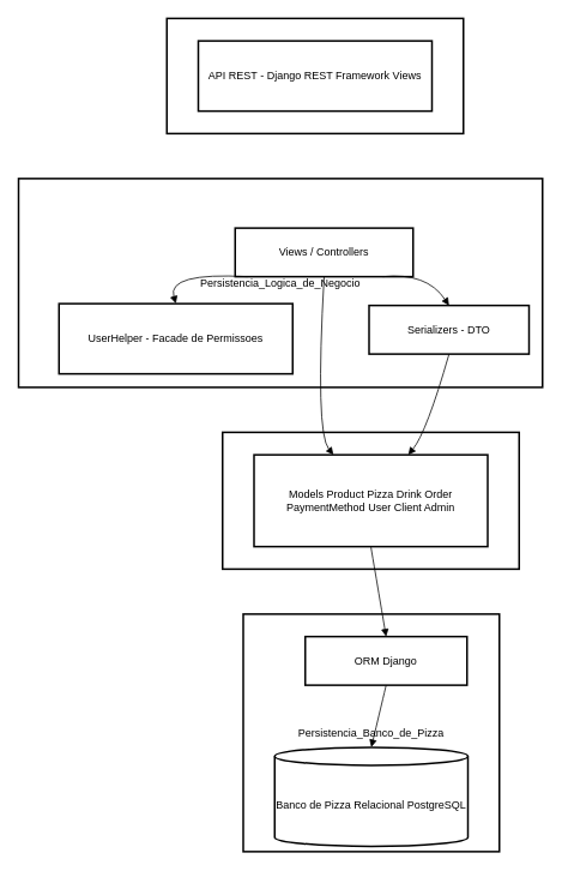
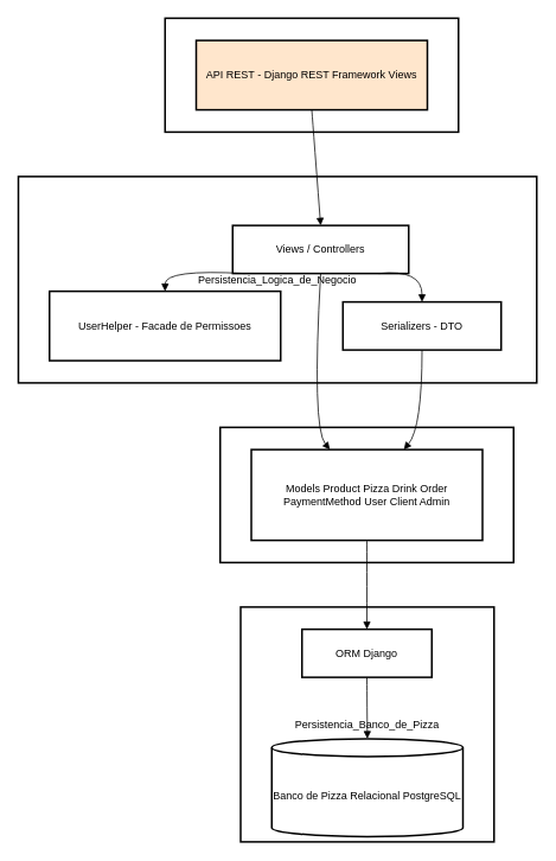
  <mxCell id="0" />
  <mxCell id="1" parent="0" />
  <mxCell id="2" value="Persistencia_Banco_de_Pizza" style="whiteSpace=wrap;strokeWidth=2;" vertex="1" parent="1"><mxGeometry x="270" y="682" width="285" height="264" as="geometry" /></mxCell>
  <mxCell id="3" value="Dominio_Modelos" style="whiteSpace=wrap;strokeWidth=2;" vertex="1" parent="1"><mxGeometry x="247" y="480" width="330" height="152" as="geometry" /></mxCell>
  <mxCell id="4" value="Persistencia_Logica_de_Negocio" style="whiteSpace=wrap;strokeWidth=2;" vertex="1" parent="1"><mxGeometry x="20" y="198" width="583" height="232" as="geometry" /></mxCell>
  <mxCell id="5" value="Apresentacao_Interface_REST" style="whiteSpace=wrap;strokeWidth=2;" vertex="1" parent="1"><mxGeometry x="185" y="20" width="330" height="128" as="geometry" /></mxCell>
- <mxCell id="6" value="API REST - Django REST Framework Views" style="whiteSpace=wrap;strokeWidth=2;" vertex="1" parent="1"><mxGeometry x="220" y="45" width="260" height="78" as="geometry" /></mxCell>
+ <mxCell id="6" value="API REST - Django REST Framework Views" style="whiteSpace=wrap;strokeWidth=2;fillColor=#ffe6cc;" vertex="1" parent="1"><mxGeometry x="220" y="45" width="260" height="78" as="geometry" /></mxCell>
  <mxCell id="7" value="Views / Controllers" style="whiteSpace=wrap;strokeWidth=2;" vertex="1" parent="1"><mxGeometry x="261" y="253" width="198" height="54" as="geometry" /></mxCell>
- <mxCell id="8" value="UserHelper - Facade de Permissoes" style="whiteSpace=wrap;strokeWidth=2;" vertex="1" parent="1"><mxGeometry x="65" y="337" width="260" height="78" as="geometry" /></mxCell>
- <mxCell id="9" value="Serializers - DTO" style="whiteSpace=wrap;strokeWidth=2;" vertex="1" parent="1"><mxGeometry x="410" y="339" width="178" height="54" as="geometry" /></mxCell>
+ <mxCell id="8" value="UserHelper - Facade de Permissoes" style="whiteSpace=wrap;strokeWidth=2;" vertex="1" parent="1"><mxGeometry x="55" y="327" width="260" height="78" as="geometry" /></mxCell>
+ <mxCell id="9" value="Serializers - DTO" style="whiteSpace=wrap;strokeWidth=2;" vertex="1" parent="1"><mxGeometry x="385" y="339" width="178" height="54" as="geometry" /></mxCell>
  <mxCell id="10" value="Models Product Pizza Drink Order PaymentMethod User Client Admin" style="whiteSpace=wrap;strokeWidth=2;" vertex="1" parent="1"><mxGeometry x="282" y="505" width="260" height="102" as="geometry" /></mxCell>
- <mxCell id="11" value="ORM Django" style="whiteSpace=wrap;strokeWidth=2;" vertex="1" parent="1"><mxGeometry x="339" y="707" width="180" height="54" as="geometry" /></mxCell>
+ <mxCell id="11" value="ORM Django" style="whiteSpace=wrap;strokeWidth=2;" vertex="1" parent="1"><mxGeometry x="339" y="707" width="146" height="54" as="geometry" /></mxCell>
  <mxCell id="12" value="Banco de Pizza Relacional PostgreSQL" style="shape=cylinder3;boundedLbl=1;backgroundOutline=1;size=10;strokeWidth=2;whiteSpace=wrap;" vertex="1" parent="1"><mxGeometry x="305" y="830" width="215" height="110" as="geometry" /></mxCell>
+ <mxCell id="13" value="" style="curved=1;startArrow=none;endArrow=block;exitX=0.5;exitY=1;entryX=0.5;entryY=0;rounded=0;" edge="1" parent="1" source="6" target="7"><mxGeometry relative="1" as="geometry"><Array as="points" /></mxGeometry></mxCell>
  <mxCell id="14" value="" style="curved=1;startArrow=none;endArrow=block;exitX=0.07;exitY=1;entryX=0.5;entryY=0;rounded=0;" edge="1" parent="1" source="7" target="8"><mxGeometry relative="1" as="geometry"><Array as="points"><mxPoint x="185" y="302" /></Array></mxGeometry></mxCell>
  <mxCell id="15" value="" style="curved=1;startArrow=none;endArrow=block;exitX=0.83;exitY=1;entryX=0.5;entryY=0;rounded=0;" edge="1" parent="1" source="7" target="9"><mxGeometry relative="1" as="geometry"><Array as="points"><mxPoint x="474" y="302" /></Array></mxGeometry></mxCell>
  <mxCell id="16" value="" style="curved=1;startArrow=none;endArrow=block;exitX=0.5;exitY=1;entryX=0.34;entryY=0;rounded=0;" edge="1" parent="1" source="7" target="10"><mxGeometry relative="1" as="geometry"><Array as="points"><mxPoint x="350" y="480" /></Array></mxGeometry></mxCell>
  <mxCell id="17" value="" style="curved=1;startArrow=none;endArrow=block;exitX=0.5;exitY=1;entryX=0.66;entryY=0;rounded=0;" edge="1" parent="1" source="9" target="10"><mxGeometry relative="1" as="geometry"><Array as="points"><mxPoint x="474" y="480" /></Array></mxGeometry></mxCell>
  <mxCell id="18" value="" style="curved=1;startArrow=none;endArrow=block;exitX=0.5;exitY=1;entryX=0.5;entryY=0;rounded=0;" edge="1" parent="1" source="10" target="11"><mxGeometry relative="1" as="geometry"><Array as="points" /></mxGeometry></mxCell>
  <mxCell id="19" value="" style="curved=1;startArrow=none;endArrow=block;exitX=0.5;exitY=1;entryX=0.5;entryY=0;rounded=0;" edge="1" parent="1" source="11" target="12"><mxGeometry relative="1" as="geometry"><Array as="points" /></mxGeometry></mxCell>
